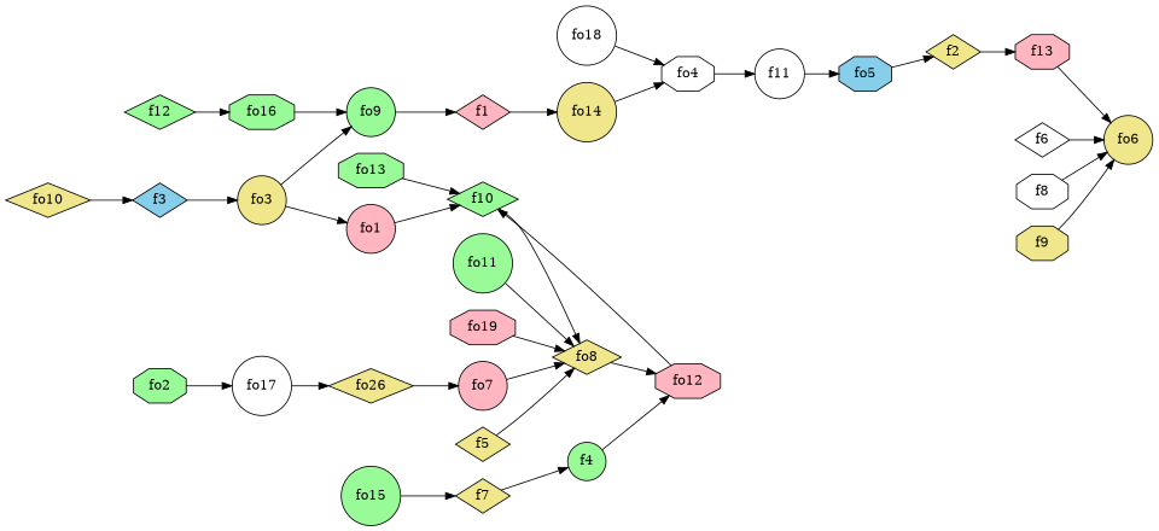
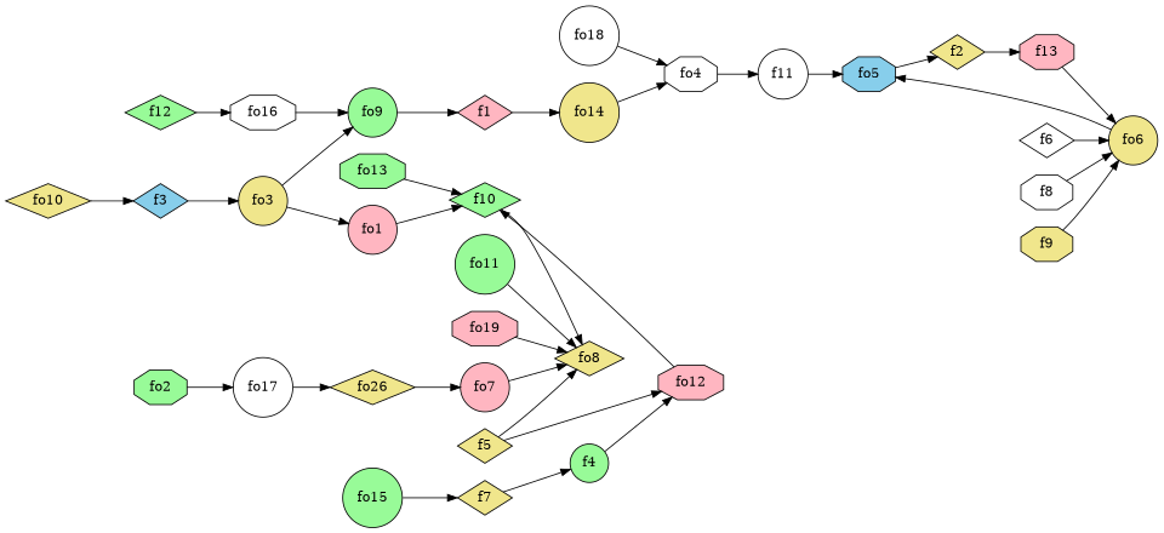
  strict digraph {
    rankdir=LR
    node [fillcolor=khaki shape=circle style=filled]
    edge [weight=2]
    f1 [fillcolor=lightpink shape=diamond]
    fo14
    fo4 [fillcolor=white shape=octagon]
    f2 [shape=diamond]
    f13 [fillcolor=lightpink shape=octagon]
    fo6
    f3 [fillcolor=skyblue shape=diamond]
    fo3
    fo1 [fillcolor=lightpink]
    fo9 [fillcolor=palegreen]
    f4 [fillcolor=palegreen]
    fo12 [fillcolor=lightpink shape=octagon]
    f10 [fillcolor=palegreen shape=diamond]
    f5 [shape=diamond]
    fo8 [shape=diamond]
    f6 [fillcolor=white shape=diamond]
    fo5 [fillcolor=skyblue shape=octagon]
    f7 [shape=diamond]
    f8 [fillcolor=white shape=octagon]
    f9 [shape=octagon]
    f11 [fillcolor=white]
    f12 [fillcolor=palegreen shape=diamond]
-   fo16 [fillcolor=palegreen shape=octagon]
+   fo16 [fillcolor=white shape=octagon]
    fo2 [fillcolor=palegreen shape=octagon]
    fo17 [fillcolor=white]
    n26 [label=fo26 shape=diamond]
    fo7 [fillcolor=lightpink]
    fo10 [shape=diamond]
    fo11 [fillcolor=palegreen]
    fo13 [fillcolor=palegreen shape=octagon]
    fo15 [fillcolor=palegreen]
    fo18 [fillcolor=white]
    fo19 [fillcolor=lightpink shape=octagon]
    f1 -> fo14
    fo14 -> fo4
    fo4 -> f11
    f2 -> f13
    f13 -> fo6
+   fo6 -> fo5
    f3 -> fo3
    fo3 -> fo1
    fo3 -> fo9
    fo1 -> f10
    fo9 -> f1
    f4 -> fo12
    fo12 -> f10
    f10 -> fo8
    f5 -> fo8
-   fo8 -> fo12
+   f5 -> fo12
    f6 -> fo6
    fo5 -> f2
    f7 -> f4
    f8 -> fo6
    f9 -> fo6
    f11 -> fo5
    f12 -> fo16
    fo16 -> fo9
    fo2 -> fo17
    fo17 -> n26
    n26 -> fo7
    fo7 -> fo8
    fo10 -> f3
    fo11 -> fo8
    fo13 -> f10
    fo15 -> f7
    fo18 -> fo4
    fo19 -> fo8
  }
